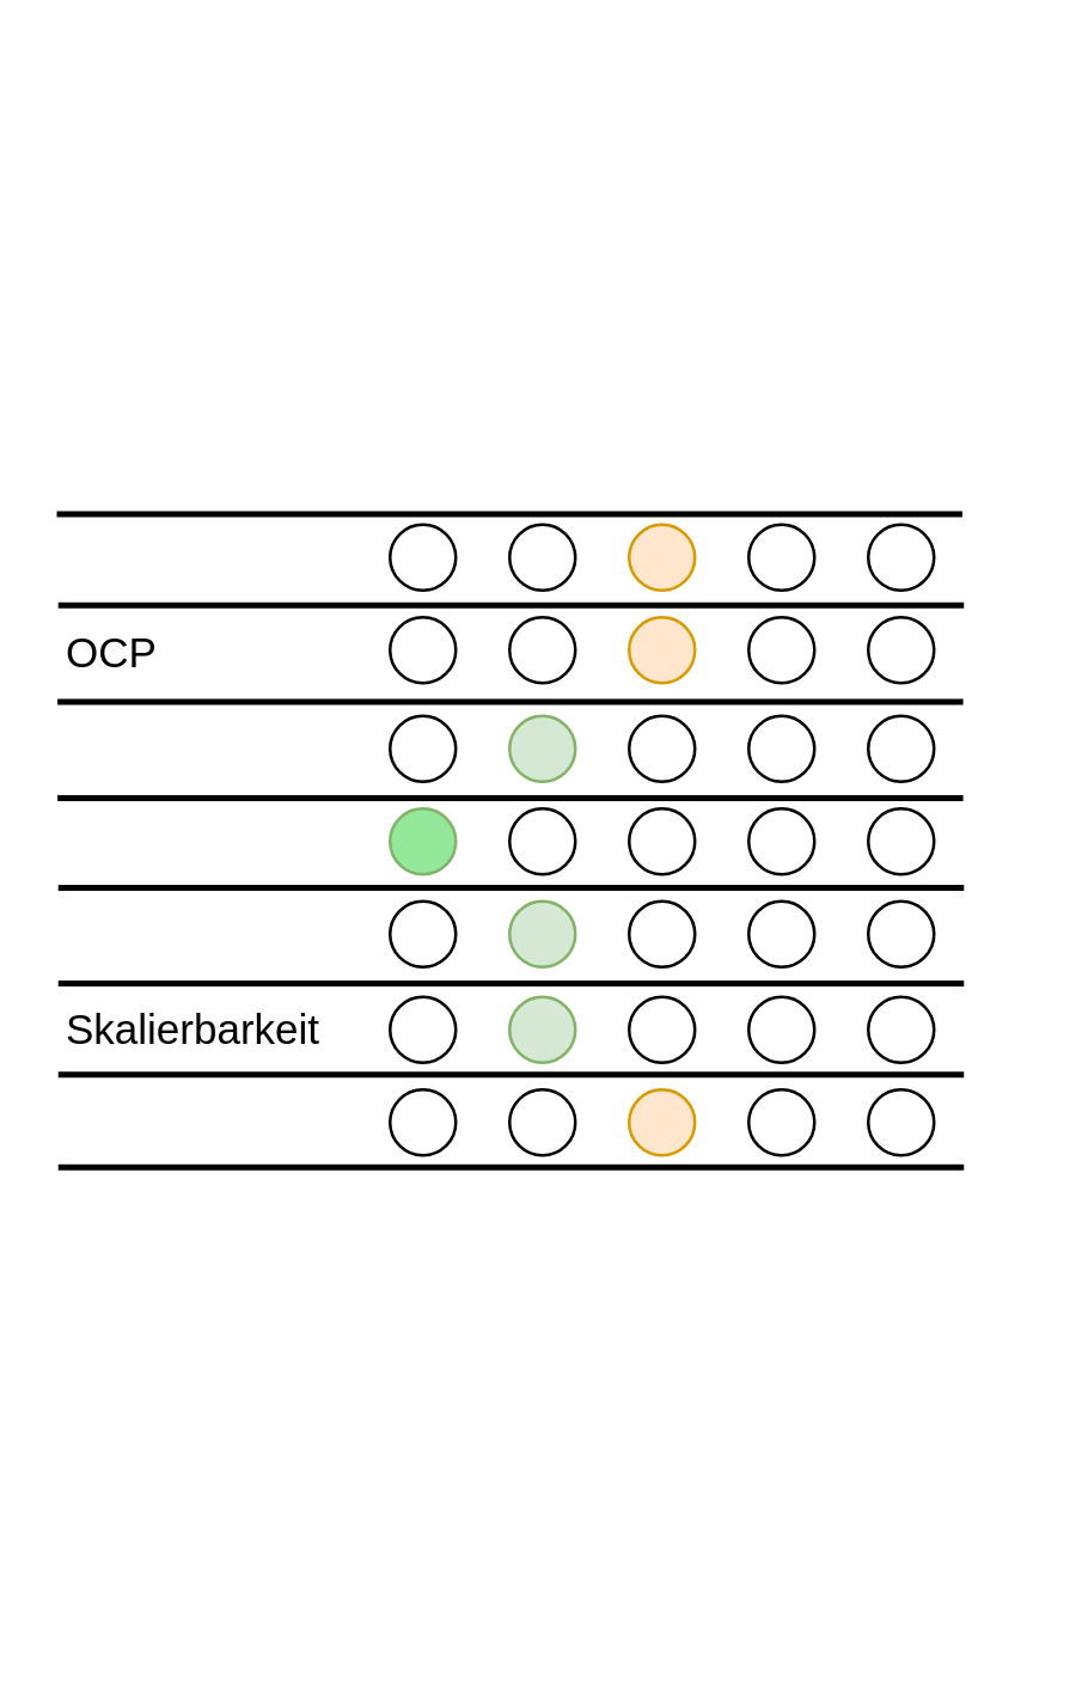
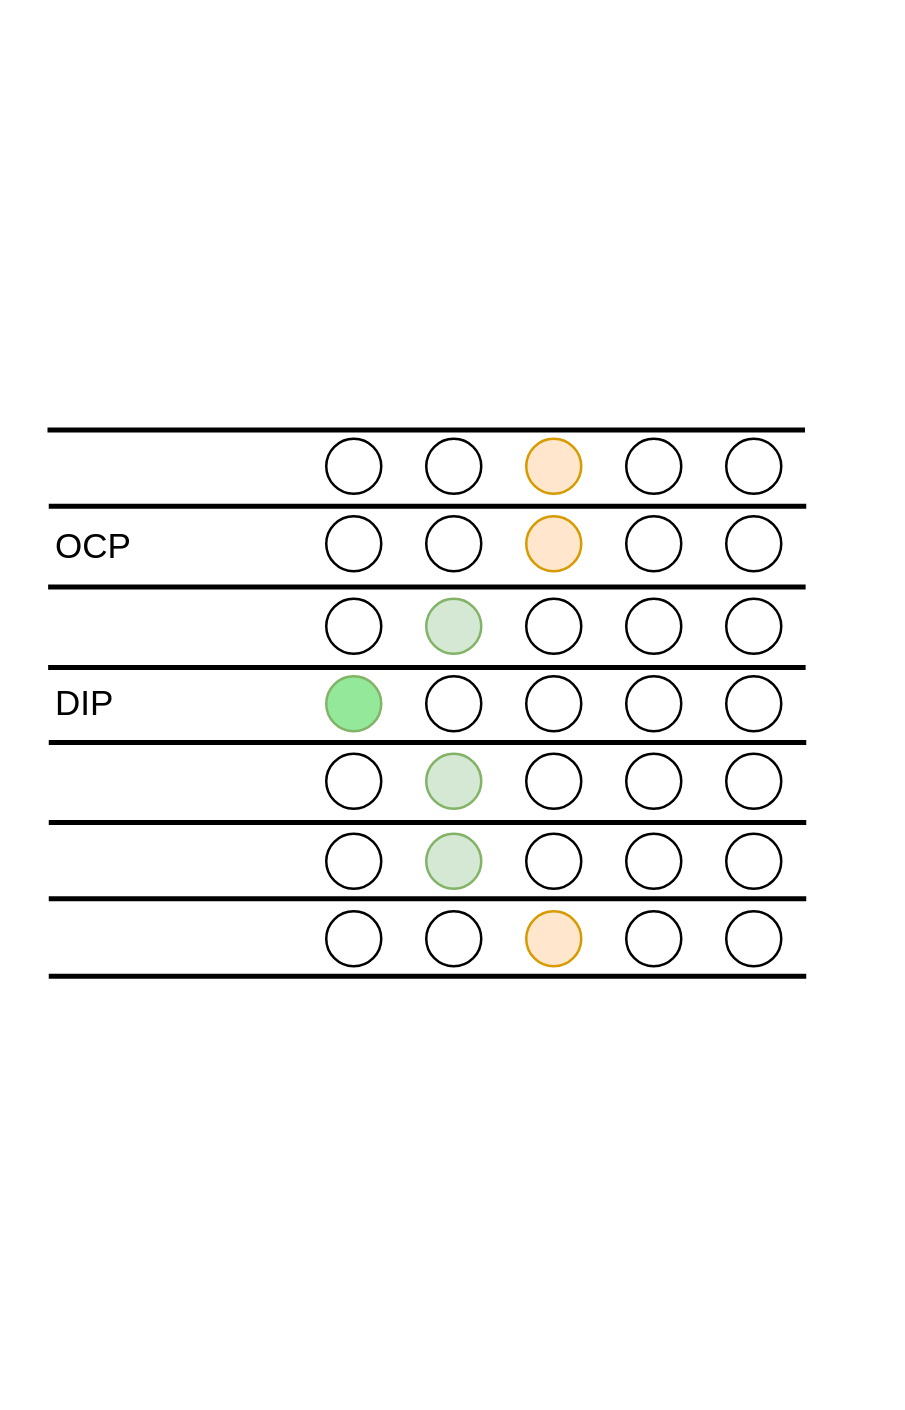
  <mxCell id="0" />
  <mxCell id="1" parent="0" />
  <mxCell id="2" value="" style="shape=table;startSize=0;container=1;collapsible=0;childLayout=tableLayout;fontStyle=1;align=center;pointerEvents=1;fontSize=18;fillColor=none;strokeColor=none;" parent="1" vertex="1"><mxGeometry x="20" y="171" width="320" height="220" as="geometry" /></mxCell>
  <mxCell id="3" style="shape=partialRectangle;html=1;whiteSpace=wrap;collapsible=0;dropTarget=0;pointerEvents=0;fillColor=none;top=0;left=0;bottom=0;right=0;points=[[0,0.5],[1,0.5]];portConstraint=eastwest;fontSize=22;strokeColor=none;" parent="2" vertex="1"><mxGeometry width="320" height="32" as="geometry" /></mxCell>
  <mxCell id="4" style="shape=partialRectangle;html=1;whiteSpace=wrap;connectable=0;fillColor=none;top=0;left=0;bottom=0;right=0;overflow=hidden;pointerEvents=1;fontSize=22;" parent="3" vertex="1"><mxGeometry x="100" width="220" height="32" as="geometry"><mxRectangle width="220" height="32" as="alternateBounds" /></mxGeometry></mxCell>
  <mxCell id="5" style="shape=partialRectangle;html=1;whiteSpace=wrap;collapsible=0;dropTarget=0;pointerEvents=0;fillColor=none;top=0;left=0;bottom=0;right=0;points=[[0,0.5],[1,0.5]];portConstraint=eastwest;fontSize=22;strokeColor=none;" parent="2" vertex="1"><mxGeometry y="32" width="320" height="30" as="geometry" /></mxCell>
  <mxCell id="6" value="OCP" style="shape=partialRectangle;html=1;whiteSpace=wrap;connectable=0;fillColor=none;top=0;left=0;bottom=0;right=0;overflow=hidden;pointerEvents=1;fontSize=14;align=left;" parent="5" vertex="1"><mxGeometry width="100" height="30" as="geometry"><mxRectangle width="100" height="30" as="alternateBounds" /></mxGeometry></mxCell>
  <mxCell id="7" style="shape=partialRectangle;html=1;whiteSpace=wrap;connectable=0;fillColor=none;top=0;left=0;bottom=0;right=0;overflow=hidden;pointerEvents=1;fontSize=22;strokeColor=default;" parent="5" vertex="1"><mxGeometry x="100" width="220" height="30" as="geometry"><mxRectangle width="220" height="30" as="alternateBounds" /></mxGeometry></mxCell>
  <mxCell id="8" value="" style="shape=partialRectangle;html=1;whiteSpace=wrap;collapsible=0;dropTarget=0;pointerEvents=0;fillColor=none;top=0;left=0;bottom=0;right=0;points=[[0,0.5],[1,0.5]];portConstraint=eastwest;fontSize=22;" parent="2" vertex="1"><mxGeometry y="62" width="320" height="32" as="geometry" /></mxCell>
  <mxCell id="9" value="" style="shape=partialRectangle;html=1;whiteSpace=wrap;connectable=0;fillColor=none;top=0;left=0;bottom=0;right=0;overflow=hidden;pointerEvents=1;fontSize=22;" parent="8" vertex="1"><mxGeometry x="100" width="220" height="32" as="geometry"><mxRectangle width="220" height="32" as="alternateBounds" /></mxGeometry></mxCell>
  <mxCell id="10" value="" style="shape=partialRectangle;html=1;whiteSpace=wrap;collapsible=0;dropTarget=0;pointerEvents=0;fillColor=none;top=0;left=0;bottom=0;right=0;points=[[0,0.5],[1,0.5]];portConstraint=eastwest;fontSize=22;" parent="2" vertex="1"><mxGeometry y="94" width="320" height="32" as="geometry" /></mxCell>
+ <mxCell id="11" value="DIP" style="shape=partialRectangle;html=1;whiteSpace=wrap;connectable=0;fillColor=none;top=0;left=0;bottom=0;right=0;overflow=hidden;pointerEvents=1;fontSize=14;align=left;" parent="10" vertex="1"><mxGeometry width="100" height="32" as="geometry"><mxRectangle width="100" height="32" as="alternateBounds" /></mxGeometry></mxCell>
  <mxCell id="12" value="" style="shape=partialRectangle;html=1;whiteSpace=wrap;connectable=0;fillColor=none;top=0;left=0;bottom=0;right=0;overflow=hidden;pointerEvents=1;fontSize=22;" parent="10" vertex="1"><mxGeometry x="100" width="220" height="32" as="geometry"><mxRectangle width="220" height="32" as="alternateBounds" /></mxGeometry></mxCell>
  <mxCell id="13" value="" style="shape=partialRectangle;html=1;whiteSpace=wrap;collapsible=0;dropTarget=0;pointerEvents=0;fillColor=none;top=0;left=0;bottom=0;right=0;points=[[0,0.5],[1,0.5]];portConstraint=eastwest;fontSize=22;" parent="2" vertex="1"><mxGeometry y="126" width="320" height="32" as="geometry" /></mxCell>
  <mxCell id="14" value="" style="shape=partialRectangle;html=1;whiteSpace=wrap;connectable=0;fillColor=none;top=0;left=0;bottom=0;right=0;overflow=hidden;pointerEvents=1;fontSize=22;" parent="13" vertex="1"><mxGeometry x="100" width="220" height="32" as="geometry"><mxRectangle width="220" height="32" as="alternateBounds" /></mxGeometry></mxCell>
  <mxCell id="15" style="shape=partialRectangle;html=1;whiteSpace=wrap;collapsible=0;dropTarget=0;pointerEvents=0;fillColor=none;top=0;left=0;bottom=0;right=0;points=[[0,0.5],[1,0.5]];portConstraint=eastwest;fontSize=22;" parent="2" vertex="1"><mxGeometry y="158" width="320" height="30" as="geometry" /></mxCell>
- <mxCell id="16" value="Skalierbarkeit" style="shape=partialRectangle;html=1;whiteSpace=wrap;connectable=0;fillColor=none;top=0;left=0;bottom=0;right=0;overflow=hidden;pointerEvents=1;fontSize=14;align=left;" parent="15" vertex="1"><mxGeometry width="100" height="30" as="geometry"><mxRectangle width="100" height="30" as="alternateBounds" /></mxGeometry></mxCell>
  <mxCell id="17" value="" style="shape=partialRectangle;html=1;whiteSpace=wrap;connectable=0;fillColor=none;top=0;left=0;bottom=0;right=0;overflow=hidden;pointerEvents=1;fontSize=22;" parent="15" vertex="1"><mxGeometry x="100" width="220" height="30" as="geometry"><mxRectangle width="220" height="30" as="alternateBounds" /></mxGeometry></mxCell>
  <mxCell id="18" style="shape=partialRectangle;html=1;whiteSpace=wrap;collapsible=0;dropTarget=0;pointerEvents=0;fillColor=none;top=0;left=0;bottom=0;right=0;points=[[0,0.5],[1,0.5]];portConstraint=eastwest;fontSize=22;" parent="2" vertex="1"><mxGeometry y="188" width="320" height="32" as="geometry" /></mxCell>
  <mxCell id="19" value="" style="shape=partialRectangle;html=1;whiteSpace=wrap;connectable=0;fillColor=none;top=0;left=0;bottom=0;right=0;overflow=hidden;pointerEvents=1;fontSize=22;" parent="18" vertex="1"><mxGeometry x="100" width="220" height="32" as="geometry"><mxRectangle width="220" height="32" as="alternateBounds" /></mxGeometry></mxCell>
  <mxCell id="20" value="" style="ellipse;whiteSpace=wrap;html=1;aspect=fixed;fontSize=22;align=left;fillColor=#ffe6cc;strokeColor=#d79b00;" parent="1" vertex="1"><mxGeometry x="210" y="175" width="22" height="22" as="geometry" /></mxCell>
  <mxCell id="21" value="" style="ellipse;whiteSpace=wrap;html=1;aspect=fixed;fontSize=22;align=left;fillColor=none;" parent="1" vertex="1"><mxGeometry x="290" y="175" width="22" height="22" as="geometry" /></mxCell>
  <mxCell id="22" value="" style="ellipse;whiteSpace=wrap;html=1;aspect=fixed;fontSize=22;align=left;fillColor=none;" parent="1" vertex="1"><mxGeometry x="170" y="175" width="22" height="22" as="geometry" /></mxCell>
  <mxCell id="23" value="" style="ellipse;whiteSpace=wrap;html=1;aspect=fixed;fontSize=22;align=left;fillColor=none;" parent="1" vertex="1"><mxGeometry x="250" y="175" width="22" height="22" as="geometry" /></mxCell>
  <mxCell id="24" value="" style="ellipse;whiteSpace=wrap;html=1;aspect=fixed;fontSize=22;align=left;fillColor=none;" parent="1" vertex="1"><mxGeometry x="130" y="175" width="22" height="22" as="geometry" /></mxCell>
  <mxCell id="25" value="" style="ellipse;whiteSpace=wrap;html=1;aspect=fixed;fontSize=22;align=left;fillColor=#ffe6cc;strokeColor=#D79B00;" parent="1" vertex="1"><mxGeometry x="210" y="206" width="22" height="22" as="geometry" /></mxCell>
  <mxCell id="26" value="" style="ellipse;whiteSpace=wrap;html=1;aspect=fixed;fontSize=22;align=left;fillColor=none;" parent="1" vertex="1"><mxGeometry x="290" y="206" width="22" height="22" as="geometry" /></mxCell>
  <mxCell id="27" value="" style="ellipse;whiteSpace=wrap;html=1;aspect=fixed;fontSize=22;align=left;fillColor=none;" parent="1" vertex="1"><mxGeometry x="170" y="206" width="22" height="22" as="geometry" /></mxCell>
  <mxCell id="28" value="" style="ellipse;whiteSpace=wrap;html=1;aspect=fixed;fontSize=22;align=left;fillColor=none;" parent="1" vertex="1"><mxGeometry x="250" y="206" width="22" height="22" as="geometry" /></mxCell>
  <mxCell id="29" value="" style="ellipse;whiteSpace=wrap;html=1;aspect=fixed;fontSize=22;align=left;fillColor=none;" parent="1" vertex="1"><mxGeometry x="130" y="206" width="22" height="22" as="geometry" /></mxCell>
  <mxCell id="30" value="" style="ellipse;whiteSpace=wrap;html=1;aspect=fixed;fontSize=22;align=left;fillColor=none;" parent="1" vertex="1"><mxGeometry x="210" y="239" width="22" height="22" as="geometry" /></mxCell>
  <mxCell id="31" value="" style="ellipse;whiteSpace=wrap;html=1;aspect=fixed;fontSize=22;align=left;fillColor=none;" parent="1" vertex="1"><mxGeometry x="290" y="239" width="22" height="22" as="geometry" /></mxCell>
  <mxCell id="32" value="" style="ellipse;whiteSpace=wrap;html=1;aspect=fixed;fontSize=22;align=left;fillColor=#d5e8d4;strokeColor=#82b366;" parent="1" vertex="1"><mxGeometry x="170" y="239" width="22" height="22" as="geometry" /></mxCell>
  <mxCell id="33" value="" style="ellipse;whiteSpace=wrap;html=1;aspect=fixed;fontSize=22;align=left;fillColor=none;" parent="1" vertex="1"><mxGeometry x="250" y="239" width="22" height="22" as="geometry" /></mxCell>
  <mxCell id="34" value="" style="ellipse;whiteSpace=wrap;html=1;aspect=fixed;fontSize=22;align=left;fillColor=none;" parent="1" vertex="1"><mxGeometry x="130" y="239" width="22" height="22" as="geometry" /></mxCell>
  <mxCell id="35" value="" style="ellipse;whiteSpace=wrap;html=1;aspect=fixed;fontSize=22;align=left;fillColor=none;" parent="1" vertex="1"><mxGeometry x="210" y="270" width="22" height="22" as="geometry" /></mxCell>
  <mxCell id="36" value="" style="ellipse;whiteSpace=wrap;html=1;aspect=fixed;fontSize=22;align=left;fillColor=none;" parent="1" vertex="1"><mxGeometry x="290" y="270" width="22" height="22" as="geometry" /></mxCell>
  <mxCell id="37" value="" style="ellipse;whiteSpace=wrap;html=1;aspect=fixed;fontSize=22;align=left;fillColor=none;" parent="1" vertex="1"><mxGeometry x="170" y="270" width="22" height="22" as="geometry" /></mxCell>
  <mxCell id="38" value="" style="ellipse;whiteSpace=wrap;html=1;aspect=fixed;fontSize=22;align=left;fillColor=none;" parent="1" vertex="1"><mxGeometry x="250" y="270" width="22" height="22" as="geometry" /></mxCell>
  <mxCell id="39" value="" style="ellipse;whiteSpace=wrap;html=1;aspect=fixed;fontSize=22;align=left;fillColor=#94E89A;strokeColor=#82b366;" parent="1" vertex="1"><mxGeometry x="130" y="270" width="22" height="22" as="geometry" /></mxCell>
  <mxCell id="40" value="" style="ellipse;whiteSpace=wrap;html=1;aspect=fixed;fontSize=22;align=left;fillColor=none;" parent="1" vertex="1"><mxGeometry x="210" y="301" width="22" height="22" as="geometry" /></mxCell>
  <mxCell id="41" value="" style="ellipse;whiteSpace=wrap;html=1;aspect=fixed;fontSize=22;align=left;fillColor=none;" parent="1" vertex="1"><mxGeometry x="290" y="301" width="22" height="22" as="geometry" /></mxCell>
  <mxCell id="42" value="" style="ellipse;whiteSpace=wrap;html=1;aspect=fixed;fontSize=22;align=left;fillColor=#d5e8d4;strokeColor=#82b366;" parent="1" vertex="1"><mxGeometry x="170" y="301" width="22" height="22" as="geometry" /></mxCell>
  <mxCell id="43" value="" style="ellipse;whiteSpace=wrap;html=1;aspect=fixed;fontSize=22;align=left;fillColor=none;" parent="1" vertex="1"><mxGeometry x="250" y="301" width="22" height="22" as="geometry" /></mxCell>
  <mxCell id="44" value="" style="ellipse;whiteSpace=wrap;html=1;aspect=fixed;fontSize=22;align=left;fillColor=none;" parent="1" vertex="1"><mxGeometry x="130" y="301" width="22" height="22" as="geometry" /></mxCell>
  <mxCell id="45" value="" style="ellipse;whiteSpace=wrap;html=1;aspect=fixed;fontSize=22;align=left;fillColor=none;" parent="1" vertex="1"><mxGeometry x="210" y="333" width="22" height="22" as="geometry" /></mxCell>
  <mxCell id="46" value="" style="ellipse;whiteSpace=wrap;html=1;aspect=fixed;fontSize=22;align=left;fillColor=none;" parent="1" vertex="1"><mxGeometry x="290" y="333" width="22" height="22" as="geometry" /></mxCell>
  <mxCell id="47" value="" style="ellipse;whiteSpace=wrap;html=1;aspect=fixed;fontSize=22;align=left;fillColor=#d5e8d4;strokeColor=#82b366;" parent="1" vertex="1"><mxGeometry x="170" y="333" width="22" height="22" as="geometry" /></mxCell>
  <mxCell id="48" value="" style="ellipse;whiteSpace=wrap;html=1;aspect=fixed;fontSize=22;align=left;fillColor=none;" parent="1" vertex="1"><mxGeometry x="250" y="333" width="22" height="22" as="geometry" /></mxCell>
  <mxCell id="49" value="" style="ellipse;whiteSpace=wrap;html=1;aspect=fixed;fontSize=22;align=left;fillColor=none;" parent="1" vertex="1"><mxGeometry x="130" y="333" width="22" height="22" as="geometry" /></mxCell>
  <mxCell id="50" value="" style="ellipse;whiteSpace=wrap;html=1;aspect=fixed;fontSize=22;align=left;fillColor=#ffe6cc;strokeColor=#D79B00;" parent="1" vertex="1"><mxGeometry x="210" y="364" width="22" height="22" as="geometry" /></mxCell>
  <mxCell id="51" value="" style="ellipse;whiteSpace=wrap;html=1;aspect=fixed;fontSize=22;align=left;fillColor=none;" parent="1" vertex="1"><mxGeometry x="290" y="364" width="22" height="22" as="geometry" /></mxCell>
  <mxCell id="52" value="" style="ellipse;whiteSpace=wrap;html=1;aspect=fixed;fontSize=22;align=left;fillColor=none;" parent="1" vertex="1"><mxGeometry x="170" y="364" width="22" height="22" as="geometry" /></mxCell>
  <mxCell id="53" value="" style="ellipse;whiteSpace=wrap;html=1;aspect=fixed;fontSize=22;align=left;fillColor=none;" parent="1" vertex="1"><mxGeometry x="250" y="364" width="22" height="22" as="geometry" /></mxCell>
  <mxCell id="54" value="" style="ellipse;whiteSpace=wrap;html=1;aspect=fixed;fontSize=22;align=left;fillColor=none;" parent="1" vertex="1"><mxGeometry x="130" y="364" width="22" height="22" as="geometry" /></mxCell>
  <mxCell id="55" value="" style="line;strokeWidth=2;direction=south;html=1;rotation=90;" parent="1" vertex="1"><mxGeometry x="165.5" y="50.5" width="10" height="303" as="geometry" /></mxCell>
  <mxCell id="56" value="" style="line;strokeWidth=2;direction=south;html=1;rotation=90;" parent="1" vertex="1"><mxGeometry x="165.25" y="82.75" width="10" height="303" as="geometry" /></mxCell>
  <mxCell id="57" value="" style="line;strokeWidth=2;direction=south;html=1;rotation=90;" parent="1" vertex="1"><mxGeometry x="165.25" y="115" width="10" height="303" as="geometry" /></mxCell>
  <mxCell id="58" value="" style="line;strokeWidth=2;direction=south;html=1;rotation=90;" parent="1" vertex="1"><mxGeometry x="165.5" y="145" width="10" height="303" as="geometry" /></mxCell>
  <mxCell id="59" value="" style="line;strokeWidth=2;direction=south;html=1;rotation=90;" parent="1" vertex="1"><mxGeometry x="165.5" y="177" width="10" height="303" as="geometry" /></mxCell>
  <mxCell id="60" value="" style="line;strokeWidth=2;direction=south;html=1;rotation=90;" parent="1" vertex="1"><mxGeometry x="165.5" y="207.5" width="10" height="303" as="geometry" /></mxCell>
  <mxCell id="61" value="" style="line;strokeWidth=2;direction=south;html=1;rotation=90;" parent="1" vertex="1"><mxGeometry x="165.5" y="238.5" width="10" height="303" as="geometry" /></mxCell>
  <mxCell id="62" value="" style="line;strokeWidth=2;direction=south;html=1;rotation=90;" parent="1" vertex="1"><mxGeometry x="165" y="20" width="10" height="303" as="geometry" /></mxCell>
